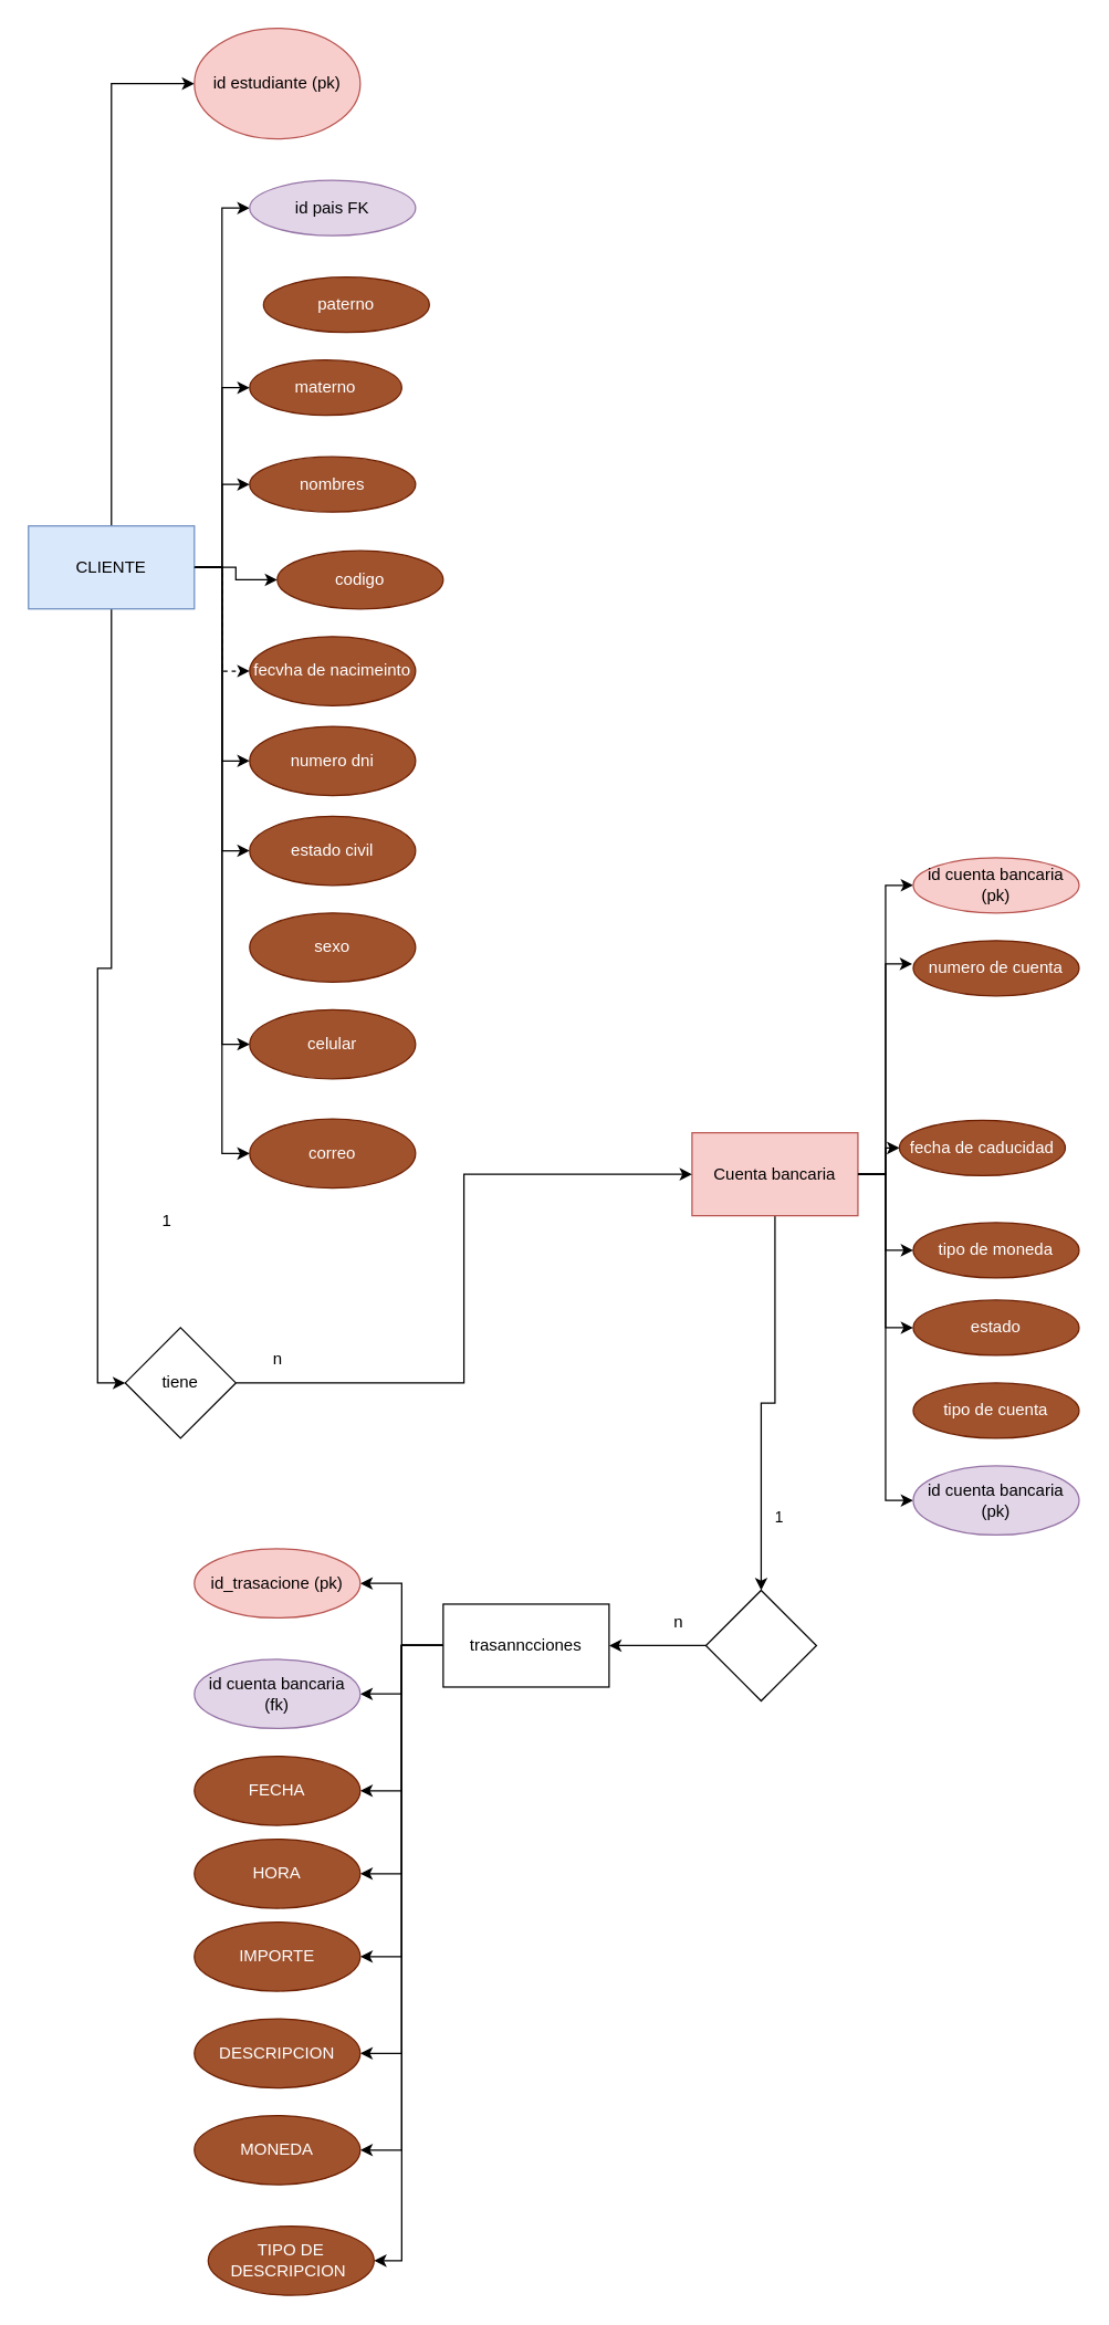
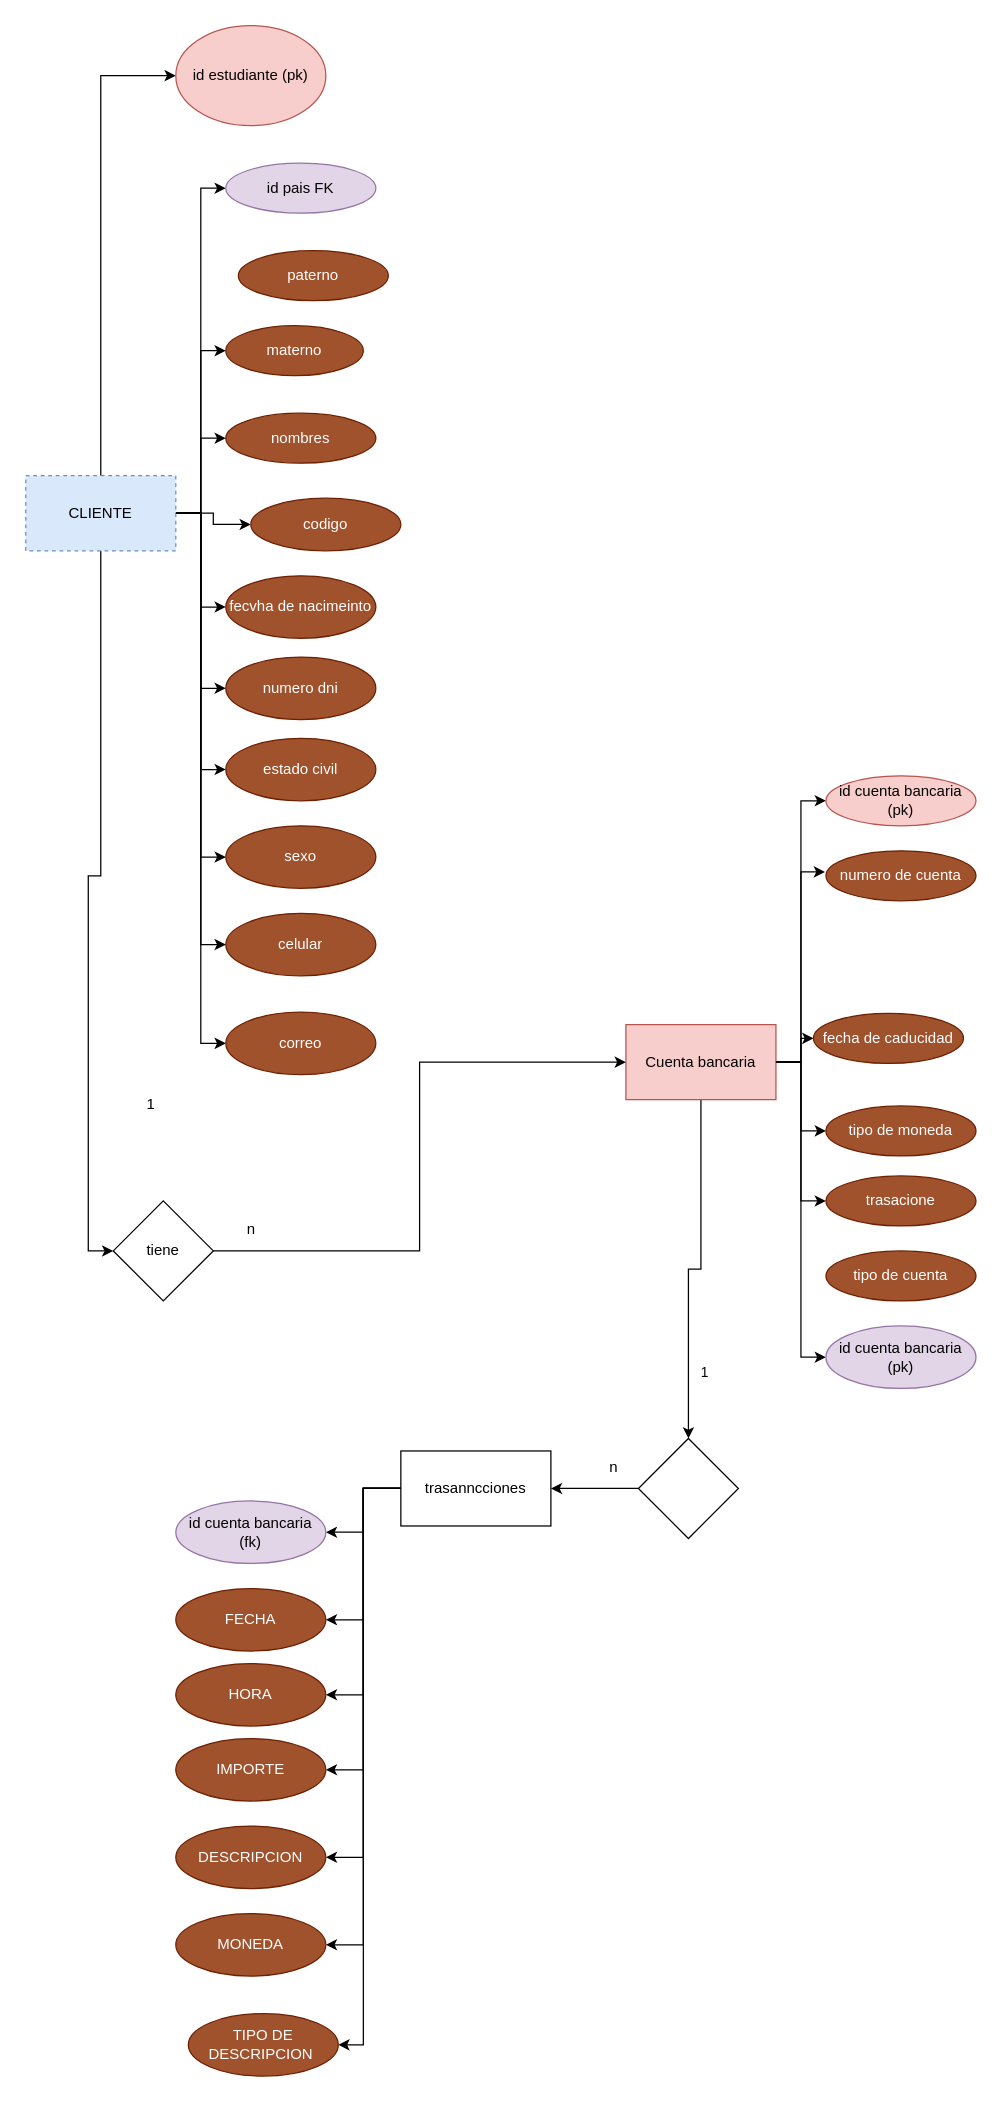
  <mxCell id="0" />
  <mxCell id="1" parent="0" />
  <mxCell id="2" style="edgeStyle=orthogonalEdgeStyle;rounded=0;orthogonalLoop=1;jettySize=auto;html=1;entryX=0;entryY=0.5;entryDx=0;entryDy=0;" edge="1" parent="1" source="13" target="19"><mxGeometry relative="1" as="geometry" /></mxCell>
  <mxCell id="3" style="edgeStyle=orthogonalEdgeStyle;rounded=0;orthogonalLoop=1;jettySize=auto;html=1;entryX=0;entryY=0.5;entryDx=0;entryDy=0;" edge="1" parent="1" source="13" target="20"><mxGeometry relative="1" as="geometry" /></mxCell>
  <mxCell id="4" style="edgeStyle=orthogonalEdgeStyle;rounded=0;orthogonalLoop=1;jettySize=auto;html=1;entryX=0;entryY=0.5;entryDx=0;entryDy=0;" edge="1" parent="1" source="13" target="18"><mxGeometry relative="1" as="geometry" /></mxCell>
- <mxCell id="5" style="edgeStyle=orthogonalEdgeStyle;rounded=0;orthogonalLoop=1;jettySize=auto;html=1;entryX=0;entryY=0.5;entryDx=0;entryDy=0;dashed=1;" edge="1" parent="1" source="13" target="15"><mxGeometry relative="1" as="geometry" /></mxCell>
+ <mxCell id="5" style="edgeStyle=orthogonalEdgeStyle;rounded=0;orthogonalLoop=1;jettySize=auto;html=1;entryX=0;entryY=0.5;entryDx=0;entryDy=0;" edge="1" parent="1" source="13" target="15"><mxGeometry relative="1" as="geometry" /></mxCell>
  <mxCell id="6" style="edgeStyle=orthogonalEdgeStyle;rounded=0;orthogonalLoop=1;jettySize=auto;html=1;entryX=0;entryY=0.5;entryDx=0;entryDy=0;" edge="1" parent="1" source="13" target="21"><mxGeometry relative="1" as="geometry" /></mxCell>
  <mxCell id="7" style="edgeStyle=orthogonalEdgeStyle;rounded=0;orthogonalLoop=1;jettySize=auto;html=1;entryX=0;entryY=0.5;entryDx=0;entryDy=0;" edge="1" parent="1" source="13" target="23"><mxGeometry relative="1" as="geometry" /></mxCell>
+ <mxCell id="8" style="edgeStyle=orthogonalEdgeStyle;rounded=0;orthogonalLoop=1;jettySize=auto;html=1;entryX=0;entryY=0.5;entryDx=0;entryDy=0;" edge="1" parent="1" source="13" target="22"><mxGeometry relative="1" as="geometry" /></mxCell>
  <mxCell id="9" style="edgeStyle=orthogonalEdgeStyle;rounded=0;orthogonalLoop=1;jettySize=auto;html=1;entryX=0;entryY=0.5;entryDx=0;entryDy=0;" edge="1" parent="1" source="13" target="24"><mxGeometry relative="1" as="geometry" /></mxCell>
  <mxCell id="10" style="edgeStyle=orthogonalEdgeStyle;rounded=0;orthogonalLoop=1;jettySize=auto;html=1;entryX=0;entryY=0.5;entryDx=0;entryDy=0;" edge="1" parent="1" source="13" target="14"><mxGeometry relative="1" as="geometry" /></mxCell>
  <mxCell id="11" style="edgeStyle=orthogonalEdgeStyle;rounded=0;orthogonalLoop=1;jettySize=auto;html=1;entryX=0;entryY=0.5;entryDx=0;entryDy=0;" edge="1" parent="1" source="13" target="26"><mxGeometry relative="1" as="geometry"><mxPoint x="90" y="150" as="targetPoint" /></mxGeometry></mxCell>
  <mxCell id="12" style="edgeStyle=orthogonalEdgeStyle;rounded=0;orthogonalLoop=1;jettySize=auto;html=1;entryX=0;entryY=0.5;entryDx=0;entryDy=0;" edge="1" parent="1" source="13" target="44"><mxGeometry relative="1" as="geometry" /></mxCell>
- <mxCell id="13" value="&lt;div&gt;CLIENTE&lt;/div&gt;" style="rounded=0;whiteSpace=wrap;html=1;fillColor=#dae8fc;strokeColor=#6c8ebf;" vertex="1" parent="1"><mxGeometry x="20" y="380" width="120" height="60" as="geometry" /></mxCell>
+ <mxCell id="13" value="&lt;div&gt;CLIENTE&lt;/div&gt;" style="rounded=0;whiteSpace=wrap;html=1;fillColor=#dae8fc;strokeColor=#6c8ebf;dashed=1;" vertex="1" parent="1"><mxGeometry x="20" y="380" width="120" height="60" as="geometry" /></mxCell>
  <mxCell id="14" value="id estudiante (pk)" style="ellipse;whiteSpace=wrap;html=1;fillColor=#f8cecc;strokeColor=#b85450;" vertex="1" parent="1"><mxGeometry x="140" y="20" width="120" height="80" as="geometry" /></mxCell>
  <mxCell id="15" value="fecvha de nacimeinto" style="ellipse;whiteSpace=wrap;html=1;fillColor=#a0522d;strokeColor=#6D1F00;fontColor=#ffffff;" vertex="1" parent="1"><mxGeometry x="180" y="460" width="120" height="50" as="geometry" /></mxCell>
  <mxCell id="16" value="celular" style="ellipse;whiteSpace=wrap;html=1;fillColor=#a0522d;strokeColor=#6D1F00;fontColor=#ffffff;" vertex="1" parent="1"><mxGeometry x="180" y="730" width="120" height="50" as="geometry" /></mxCell>
  <mxCell id="17" value="tipo de moneda" style="ellipse;whiteSpace=wrap;html=1;fillColor=#a0522d;strokeColor=#6D1F00;fontColor=#ffffff;" vertex="1" parent="1"><mxGeometry x="660" y="884" width="120" height="40" as="geometry" /></mxCell>
  <mxCell id="18" value="codigo" style="ellipse;whiteSpace=wrap;html=1;fillColor=#a0522d;strokeColor=#6D1F00;fontColor=#ffffff;" vertex="1" parent="1"><mxGeometry x="200" y="398" width="120" height="42" as="geometry" /></mxCell>
  <mxCell id="19" value="materno" style="ellipse;whiteSpace=wrap;html=1;fillColor=#a0522d;strokeColor=#6D1F00;fontColor=#ffffff;" vertex="1" parent="1"><mxGeometry x="180" y="260" width="110" height="40" as="geometry" /></mxCell>
  <mxCell id="20" value="nombres" style="ellipse;whiteSpace=wrap;html=1;fillColor=#a0522d;strokeColor=#6D1F00;fontColor=#ffffff;" vertex="1" parent="1"><mxGeometry x="180" width="120" height="40" as="geometry" y="330" /></mxCell>
  <mxCell id="21" value="numero dni" style="ellipse;whiteSpace=wrap;html=1;fillColor=#a0522d;strokeColor=#6D1F00;fontColor=#ffffff;" vertex="1" parent="1"><mxGeometry x="180" y="525" width="120" height="50" as="geometry" /></mxCell>
  <mxCell id="22" value="sexo" style="ellipse;whiteSpace=wrap;html=1;fillColor=#a0522d;strokeColor=#6D1F00;fontColor=#ffffff;" vertex="1" parent="1"><mxGeometry x="180" y="660" width="120" height="50" as="geometry" /></mxCell>
  <mxCell id="23" value="estado civil" style="ellipse;whiteSpace=wrap;html=1;fillColor=#a0522d;strokeColor=#6D1F00;fontColor=#ffffff;" vertex="1" parent="1"><mxGeometry x="180" y="590" width="120" height="50" as="geometry" /></mxCell>
  <mxCell id="24" value="correo" style="ellipse;whiteSpace=wrap;html=1;fillColor=#a0522d;strokeColor=#6D1F00;fontColor=#ffffff;" vertex="1" parent="1"><mxGeometry x="180" y="809" width="120" height="50" as="geometry" /></mxCell>
  <mxCell id="25" style="edgeStyle=orthogonalEdgeStyle;rounded=0;orthogonalLoop=1;jettySize=auto;html=1;entryX=0;entryY=0.5;entryDx=0;entryDy=0;" edge="1" parent="1" source="13" target="16"><mxGeometry relative="1" as="geometry" /></mxCell>
  <mxCell id="26" value="id pais FK" style="ellipse;whiteSpace=wrap;html=1;fillColor=#e1d5e7;strokeColor=#9673a6;" vertex="1" parent="1"><mxGeometry x="180" y="130" width="120" height="40" as="geometry" /></mxCell>
  <mxCell id="27" style="edgeStyle=orthogonalEdgeStyle;rounded=0;orthogonalLoop=1;jettySize=auto;html=1;entryX=0;entryY=0.5;entryDx=0;entryDy=0;" edge="1" parent="1" source="33" target="36"><mxGeometry relative="1" as="geometry" /></mxCell>
  <mxCell id="28" style="edgeStyle=orthogonalEdgeStyle;rounded=0;orthogonalLoop=1;jettySize=auto;html=1;entryX=0;entryY=0.5;entryDx=0;entryDy=0;" edge="1" parent="1" source="33" target="38"><mxGeometry relative="1" as="geometry" /></mxCell>
  <mxCell id="29" style="edgeStyle=orthogonalEdgeStyle;rounded=0;orthogonalLoop=1;jettySize=auto;html=1;entryX=0;entryY=0.5;entryDx=0;entryDy=0;" edge="1" parent="1" source="33" target="42"><mxGeometry relative="1" as="geometry" /></mxCell>
  <mxCell id="30" style="edgeStyle=orthogonalEdgeStyle;rounded=0;orthogonalLoop=1;jettySize=auto;html=1;entryX=0;entryY=0.5;entryDx=0;entryDy=0;" edge="1" parent="1" source="33" target="41"><mxGeometry relative="1" as="geometry" /></mxCell>
  <mxCell id="31" style="edgeStyle=orthogonalEdgeStyle;rounded=0;orthogonalLoop=1;jettySize=auto;html=1;" edge="1" parent="1" source="33" target="46"><mxGeometry relative="1" as="geometry"><mxPoint x="550" y="1160" as="targetPoint" /></mxGeometry></mxCell>
  <mxCell id="32" value="1" style="edgeLabel;html=1;align=center;verticalAlign=middle;resizable=0;points=[];" vertex="1" connectable="0" parent="31"><mxGeometry x="0.621" y="12" relative="1" as="geometry"><mxPoint y="-1" as="offset" /></mxGeometry></mxCell>
  <mxCell id="33" value="Cuenta bancaria" style="rounded=0;whiteSpace=wrap;html=1;fillColor=#f8cecc;strokeColor=#b85450;" vertex="1" parent="1"><mxGeometry x="500" y="819" width="120" height="60" as="geometry" /></mxCell>
  <mxCell id="34" value="paterno" style="ellipse;whiteSpace=wrap;html=1;fillColor=#a0522d;strokeColor=#6D1F00;fontColor=#ffffff;" vertex="1" parent="1"><mxGeometry x="190" y="200" width="120" height="40" as="geometry" /></mxCell>
  <mxCell id="35" value="numero de cuenta" style="ellipse;whiteSpace=wrap;html=1;fillColor=#a0522d;strokeColor=#6D1F00;fontColor=#ffffff;" vertex="1" parent="1"><mxGeometry x="660" y="680" width="120" height="40" as="geometry" /></mxCell>
  <mxCell id="36" value="fecha de caducidad" style="ellipse;whiteSpace=wrap;html=1;fillColor=#a0522d;strokeColor=#6D1F00;fontColor=#ffffff;" vertex="1" parent="1"><mxGeometry x="650" y="810" width="120" height="40" as="geometry" /></mxCell>
  <mxCell id="37" value="tipo de cuenta" style="ellipse;whiteSpace=wrap;html=1;fillColor=#a0522d;strokeColor=#6D1F00;fontColor=#ffffff;" vertex="1" parent="1"><mxGeometry x="660" y="1000" width="120" height="40" as="geometry" /></mxCell>
- <mxCell id="38" value="estado" style="ellipse;whiteSpace=wrap;html=1;fillColor=#a0522d;strokeColor=#6D1F00;fontColor=#ffffff;" vertex="1" parent="1"><mxGeometry x="660" y="940" width="120" height="40" as="geometry" /></mxCell>
+ <mxCell id="38" value="trasacione" style="ellipse;whiteSpace=wrap;html=1;fillColor=#a0522d;strokeColor=#6D1F00;fontColor=#ffffff;" vertex="1" parent="1"><mxGeometry x="660" y="940" width="120" height="40" as="geometry" /></mxCell>
  <mxCell id="39" style="edgeStyle=orthogonalEdgeStyle;rounded=0;orthogonalLoop=1;jettySize=auto;html=1;entryX=-0.006;entryY=0.421;entryDx=0;entryDy=0;entryPerimeter=0;" edge="1" parent="1" source="33" target="35"><mxGeometry relative="1" as="geometry" /></mxCell>
  <mxCell id="40" style="edgeStyle=orthogonalEdgeStyle;rounded=0;orthogonalLoop=1;jettySize=auto;html=1;entryX=0;entryY=0.5;entryDx=0;entryDy=0;" edge="1" parent="1" source="33" target="17"><mxGeometry relative="1" as="geometry" /></mxCell>
  <mxCell id="41" value="id cuenta bancaria (pk)" style="ellipse;whiteSpace=wrap;html=1;fillColor=#f8cecc;strokeColor=#b85450;" vertex="1" parent="1"><mxGeometry x="660" y="620" width="120" height="40" as="geometry" /></mxCell>
  <mxCell id="42" value="id cuenta bancaria (pk)" style="ellipse;whiteSpace=wrap;html=1;fillColor=#e1d5e7;strokeColor=#9673a6;" vertex="1" parent="1"><mxGeometry x="660" y="1060" width="120" height="50" as="geometry" /></mxCell>
  <mxCell id="43" style="edgeStyle=orthogonalEdgeStyle;rounded=0;orthogonalLoop=1;jettySize=auto;html=1;entryX=0;entryY=0.5;entryDx=0;entryDy=0;" edge="1" parent="1" source="44" target="33"><mxGeometry relative="1" as="geometry" /></mxCell>
  <mxCell id="44" value="tiene" style="rhombus;whiteSpace=wrap;html=1;" vertex="1" parent="1"><mxGeometry x="90" y="960" width="80" height="80" as="geometry" /></mxCell>
  <mxCell id="45" value="" style="edgeStyle=orthogonalEdgeStyle;rounded=0;orthogonalLoop=1;jettySize=auto;html=1;" edge="1" parent="1" source="46" target="55"><mxGeometry relative="1" as="geometry" /></mxCell>
  <mxCell id="46" value="" style="rhombus;whiteSpace=wrap;html=1;" vertex="1" parent="1"><mxGeometry x="510" y="1150" width="80" height="80" as="geometry" /></mxCell>
- <mxCell id="47" style="edgeStyle=orthogonalEdgeStyle;rounded=0;orthogonalLoop=1;jettySize=auto;html=1;entryX=1;entryY=0.5;entryDx=0;entryDy=0;" edge="1" parent="1" source="55" target="59"><mxGeometry relative="1" as="geometry" /></mxCell>
  <mxCell id="48" style="edgeStyle=orthogonalEdgeStyle;rounded=0;orthogonalLoop=1;jettySize=auto;html=1;entryX=1;entryY=0.5;entryDx=0;entryDy=0;" edge="1" parent="1" source="55" target="60"><mxGeometry relative="1" as="geometry" /></mxCell>
  <mxCell id="49" style="edgeStyle=orthogonalEdgeStyle;rounded=0;orthogonalLoop=1;jettySize=auto;html=1;entryX=1;entryY=0.5;entryDx=0;entryDy=0;" edge="1" parent="1" source="55" target="61"><mxGeometry relative="1" as="geometry" /></mxCell>
  <mxCell id="50" style="edgeStyle=orthogonalEdgeStyle;rounded=0;orthogonalLoop=1;jettySize=auto;html=1;entryX=1;entryY=0.5;entryDx=0;entryDy=0;" edge="1" parent="1" source="55" target="63"><mxGeometry relative="1" as="geometry" /></mxCell>
  <mxCell id="51" style="edgeStyle=orthogonalEdgeStyle;rounded=0;orthogonalLoop=1;jettySize=auto;html=1;entryX=1;entryY=0.5;entryDx=0;entryDy=0;" edge="1" parent="1" source="55" target="62"><mxGeometry relative="1" as="geometry" /></mxCell>
  <mxCell id="52" style="edgeStyle=orthogonalEdgeStyle;rounded=0;orthogonalLoop=1;jettySize=auto;html=1;entryX=1;entryY=0.5;entryDx=0;entryDy=0;" edge="1" parent="1" source="55" target="65"><mxGeometry relative="1" as="geometry" /></mxCell>
  <mxCell id="53" style="edgeStyle=orthogonalEdgeStyle;rounded=0;orthogonalLoop=1;jettySize=auto;html=1;entryX=1;entryY=0.5;entryDx=0;entryDy=0;" edge="1" parent="1" source="55" target="64"><mxGeometry relative="1" as="geometry" /></mxCell>
  <mxCell id="54" style="edgeStyle=orthogonalEdgeStyle;rounded=0;orthogonalLoop=1;jettySize=auto;html=1;entryX=1;entryY=0.5;entryDx=0;entryDy=0;" edge="1" parent="1" source="55" target="66"><mxGeometry relative="1" as="geometry"><Array as="points"><mxPoint x="290" y="1190" /><mxPoint x="290" y="1635" /></Array></mxGeometry></mxCell>
  <mxCell id="55" value="trasanncciones" style="whiteSpace=wrap;html=1;" vertex="1" parent="1"><mxGeometry x="320" y="1160" width="120" height="60" as="geometry" /></mxCell>
  <mxCell id="56" value="1" style="text;html=1;align=center;verticalAlign=middle;resizable=0;points=[];autosize=1;strokeColor=none;fillColor=none;" vertex="1" parent="1"><mxGeometry x="105" y="868" width="30" height="30" as="geometry" /></mxCell>
  <mxCell id="57" value="n" style="text;html=1;align=center;verticalAlign=middle;resizable=0;points=[];autosize=1;strokeColor=none;fillColor=none;" vertex="1" parent="1"><mxGeometry x="185" y="968" width="30" height="30" as="geometry" /></mxCell>
  <mxCell id="58" value="n" style="text;html=1;align=center;verticalAlign=middle;resizable=0;points=[];autosize=1;strokeColor=none;fillColor=none;" vertex="1" parent="1"><mxGeometry x="475" y="1158" width="30" height="30" as="geometry" /></mxCell>
- <mxCell id="59" value="id_trasacione (pk)" style="ellipse;whiteSpace=wrap;html=1;fillColor=#f8cecc;strokeColor=#b85450;" vertex="1" parent="1"><mxGeometry x="140" y="1120" width="120" height="50" as="geometry" /></mxCell>
  <mxCell id="60" value="id cuenta bancaria (fk)" style="ellipse;whiteSpace=wrap;html=1;fillColor=#e1d5e7;strokeColor=#9673a6;" vertex="1" parent="1"><mxGeometry x="140" y="1200" width="120" height="50" as="geometry" /></mxCell>
  <mxCell id="61" value="FECHA" style="ellipse;whiteSpace=wrap;html=1;fillColor=#a0522d;strokeColor=#6D1F00;fontColor=#ffffff;" vertex="1" parent="1"><mxGeometry x="140" y="1270" width="120" height="50" as="geometry" /></mxCell>
  <mxCell id="62" value="IMPORTE" style="ellipse;whiteSpace=wrap;html=1;fillColor=#a0522d;strokeColor=#6D1F00;fontColor=#ffffff;" vertex="1" parent="1"><mxGeometry x="140" y="1390" width="120" height="50" as="geometry" /></mxCell>
  <mxCell id="63" value="HORA" style="ellipse;whiteSpace=wrap;html=1;fillColor=#a0522d;strokeColor=#6D1F00;fontColor=#ffffff;" vertex="1" parent="1"><mxGeometry x="140" y="1330" width="120" height="50" as="geometry" /></mxCell>
  <mxCell id="64" value="MONEDA" style="ellipse;whiteSpace=wrap;html=1;fillColor=#a0522d;strokeColor=#6D1F00;fontColor=#ffffff;" vertex="1" parent="1"><mxGeometry x="140" y="1530" width="120" height="50" as="geometry" /></mxCell>
  <mxCell id="65" value="DESCRIPCION" style="ellipse;whiteSpace=wrap;html=1;fillColor=#a0522d;strokeColor=#6D1F00;fontColor=#ffffff;" vertex="1" parent="1"><mxGeometry x="140" y="1460" width="120" height="50" as="geometry" /></mxCell>
  <mxCell id="66" value="TIPO DE DESCRIPCION&amp;nbsp;" style="ellipse;whiteSpace=wrap;html=1;fillColor=#a0522d;strokeColor=#6D1F00;fontColor=#ffffff;" vertex="1" parent="1"><mxGeometry x="150" y="1610" width="120" height="50" as="geometry" /></mxCell>
